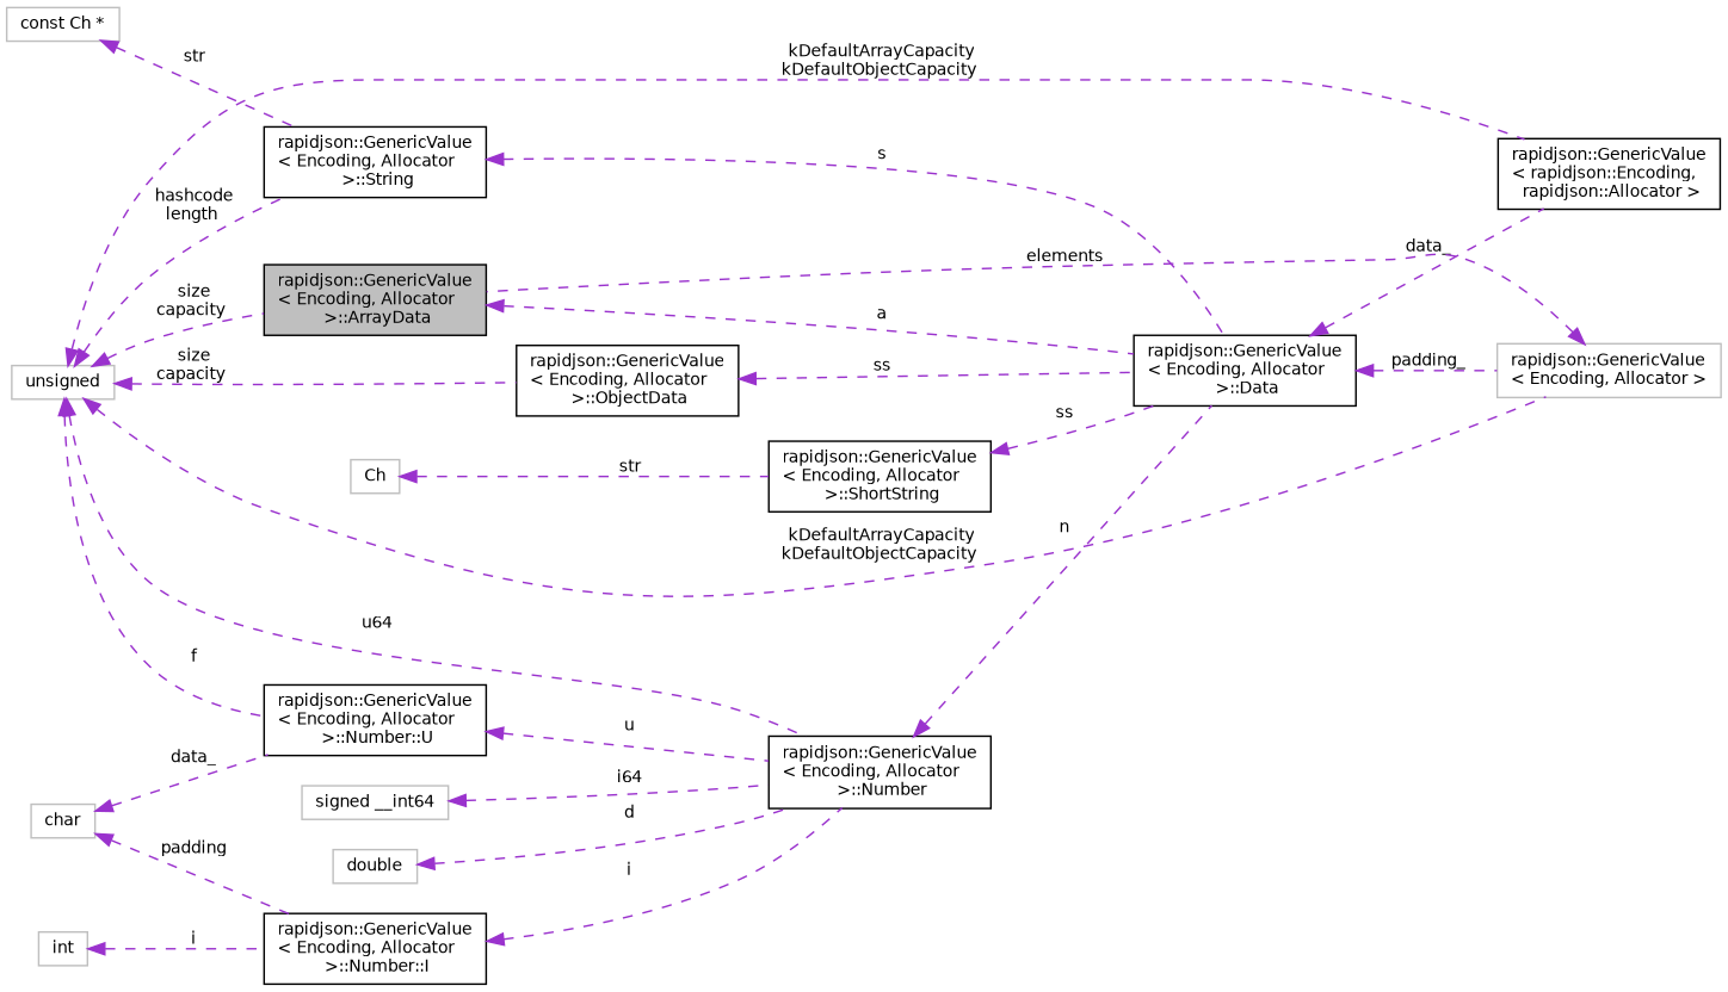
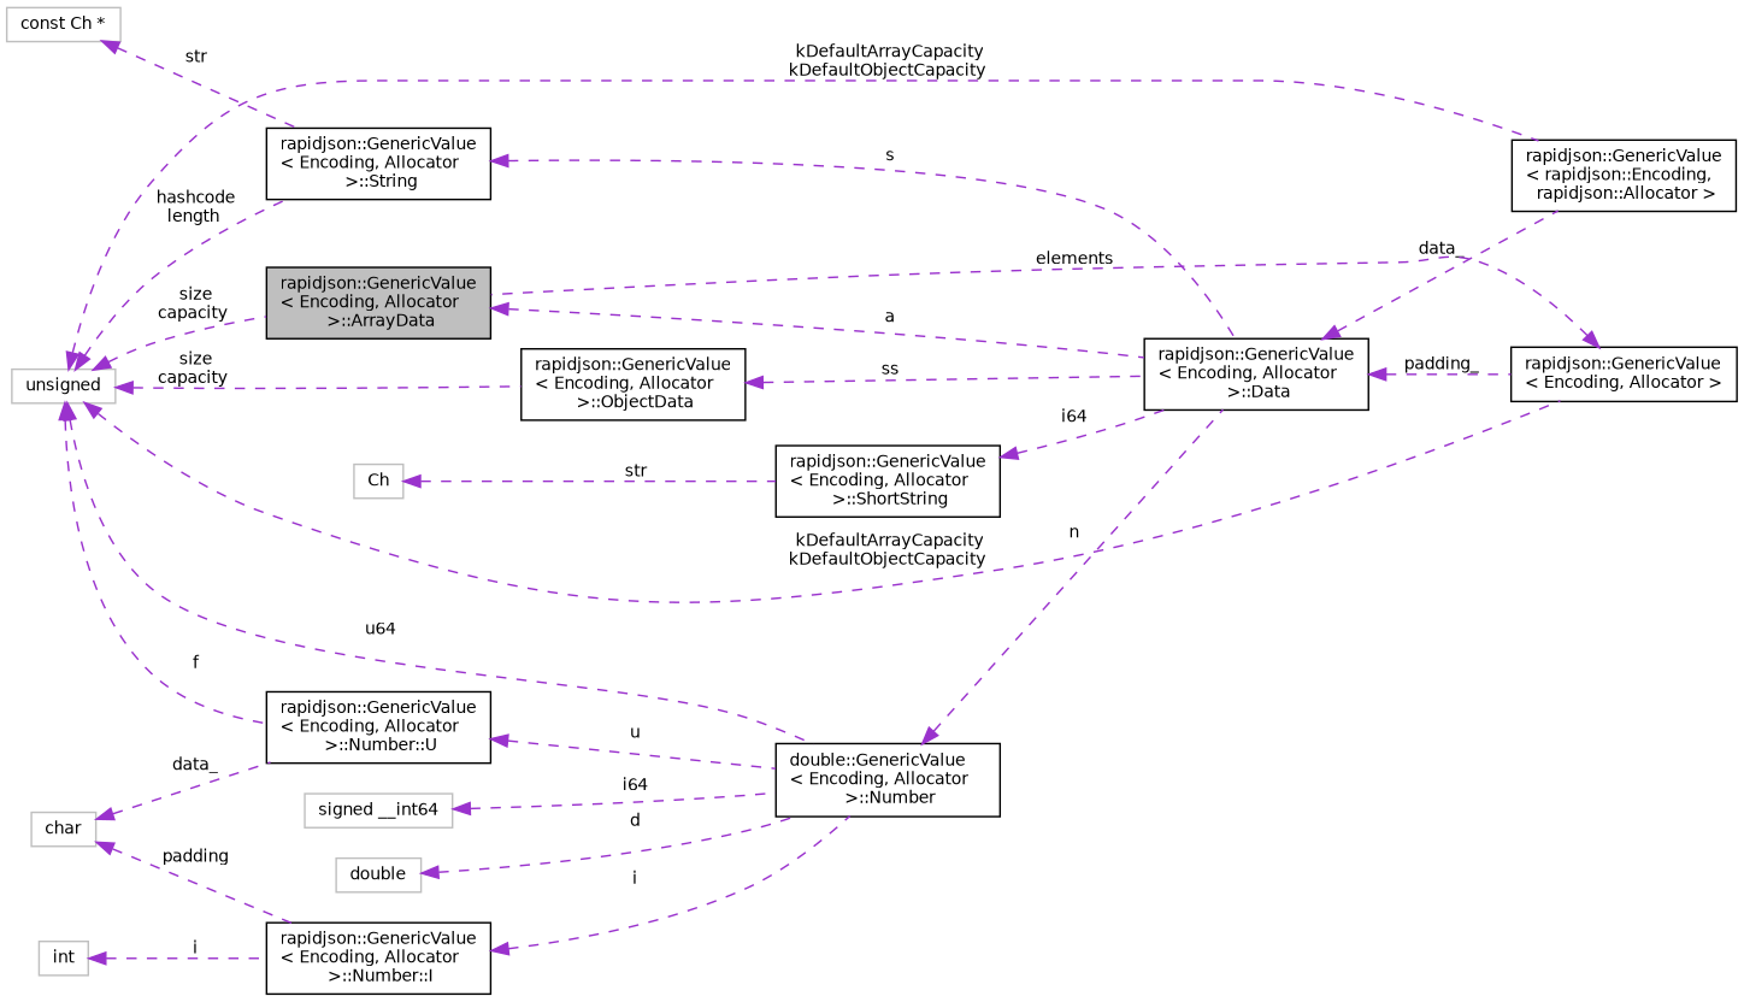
  digraph {
    rankdir=LR
    node [color=black fillcolor=white fontname=Helvetica fontsize=10 shape=record style=filled]
    edge [color=darkorchid3 dir=back fontname=Helvetica fontsize=10 labelfontname=Helvetica labelfontsize=10 style=dashed]
    n1 [fillcolor=grey75 fontcolor=black height=0.2 label="rapidjson::GenericValue\l\< Encoding, Allocator\l \>::ArrayData" width=0.4]
    n2 [height=0.2 label="rapidjson::GenericValue\l\< Encoding, Allocator\l \>::Data" width=0.4]
-   n3 [color=grey75 height=0.2 label="rapidjson::GenericValue\l\< Encoding, Allocator \>" width=0.4]
+   n3 [height=0.2 label="rapidjson::GenericValue\l\< Encoding, Allocator \>" width=0.4]
    n4 [height=0.2 label="rapidjson::GenericValue\l\< rapidjson::Encoding,\l rapidjson::Allocator \>" width=0.4]
    n5 [color=grey75 height=0.2 label=unsigned width=0.4]
    n6 [height=0.2 label="rapidjson::GenericValue\l\< Encoding, Allocator\l \>::ObjectData" width=0.4]
-   n7 [height=0.2 label="rapidjson::GenericValue\l\< Encoding, Allocator\l \>::Number" width=0.4]
+   n7 [height=0.2 label="double::GenericValue\l\< Encoding, Allocator\l \>::Number" width=0.4]
    n8 [height=0.2 label="rapidjson::GenericValue\l\< Encoding, Allocator\l \>::Number::U" width=0.4]
    n9 [height=0.2 label="rapidjson::GenericValue\l\< Encoding, Allocator\l \>::String" width=0.4]
    n10 [height=0.2 label="rapidjson::GenericValue\l\< Encoding, Allocator\l \>::ShortString" width=0.4]
    n11 [color=grey75 height=0.2 label=Ch width=0.4]
    n12 [color=grey75 height=0.2 label=char width=0.4]
    n13 [height=0.2 label="rapidjson::GenericValue\l\< Encoding, Allocator\l \>::Number::I" width=0.4]
    n14 [color=grey75 height=0.2 label=double width=0.4]
    n15 [color=grey75 height=0.2 label=int width=0.4]
    n16 [color=grey75 height=0.2 label="signed __int64" width=0.4]
    n17 [color=grey75 height=0.2 label="const Ch *" width=0.4]
    n1 -> n2 [label=" a"]
    n2 -> n3 [label=" padding_"]
    n2 -> n4 [label=" data_"]
    n3 -> n1 [label=" elements"]
    n5 -> n1 [label=" size\ncapacity"]
    n5 -> n3 [label=" kDefaultArrayCapacity\nkDefaultObjectCapacity"]
    n5 -> n4 [label=" kDefaultArrayCapacity\nkDefaultObjectCapacity"]
    n5 -> n6 [label=" size\ncapacity"]
    n5 -> n7 [label=" u64"]
    n5 -> n8 [label=" f"]
    n5 -> n9 [label=" hashcode\nlength"]
    n6 -> n2 [label=" ss"]
    n7 -> n2 [label=" n"]
    n8 -> n7 [label=" u"]
    n9 -> n2 [label=" s"]
-   n10 -> n2 [label=" ss"]
+   n10 -> n2 [label=" i64"]
    n11 -> n10 [label=" str"]
    n12 -> n8 [label=" data_"]
    n12 -> n13 [label=" padding"]
    n13 -> n7 [label=" i"]
    n14 -> n7 [label=" d"]
    n15 -> n13 [label=" i"]
    n16 -> n7 [label=" i64"]
    n17 -> n9 [label=" str"]
  }
